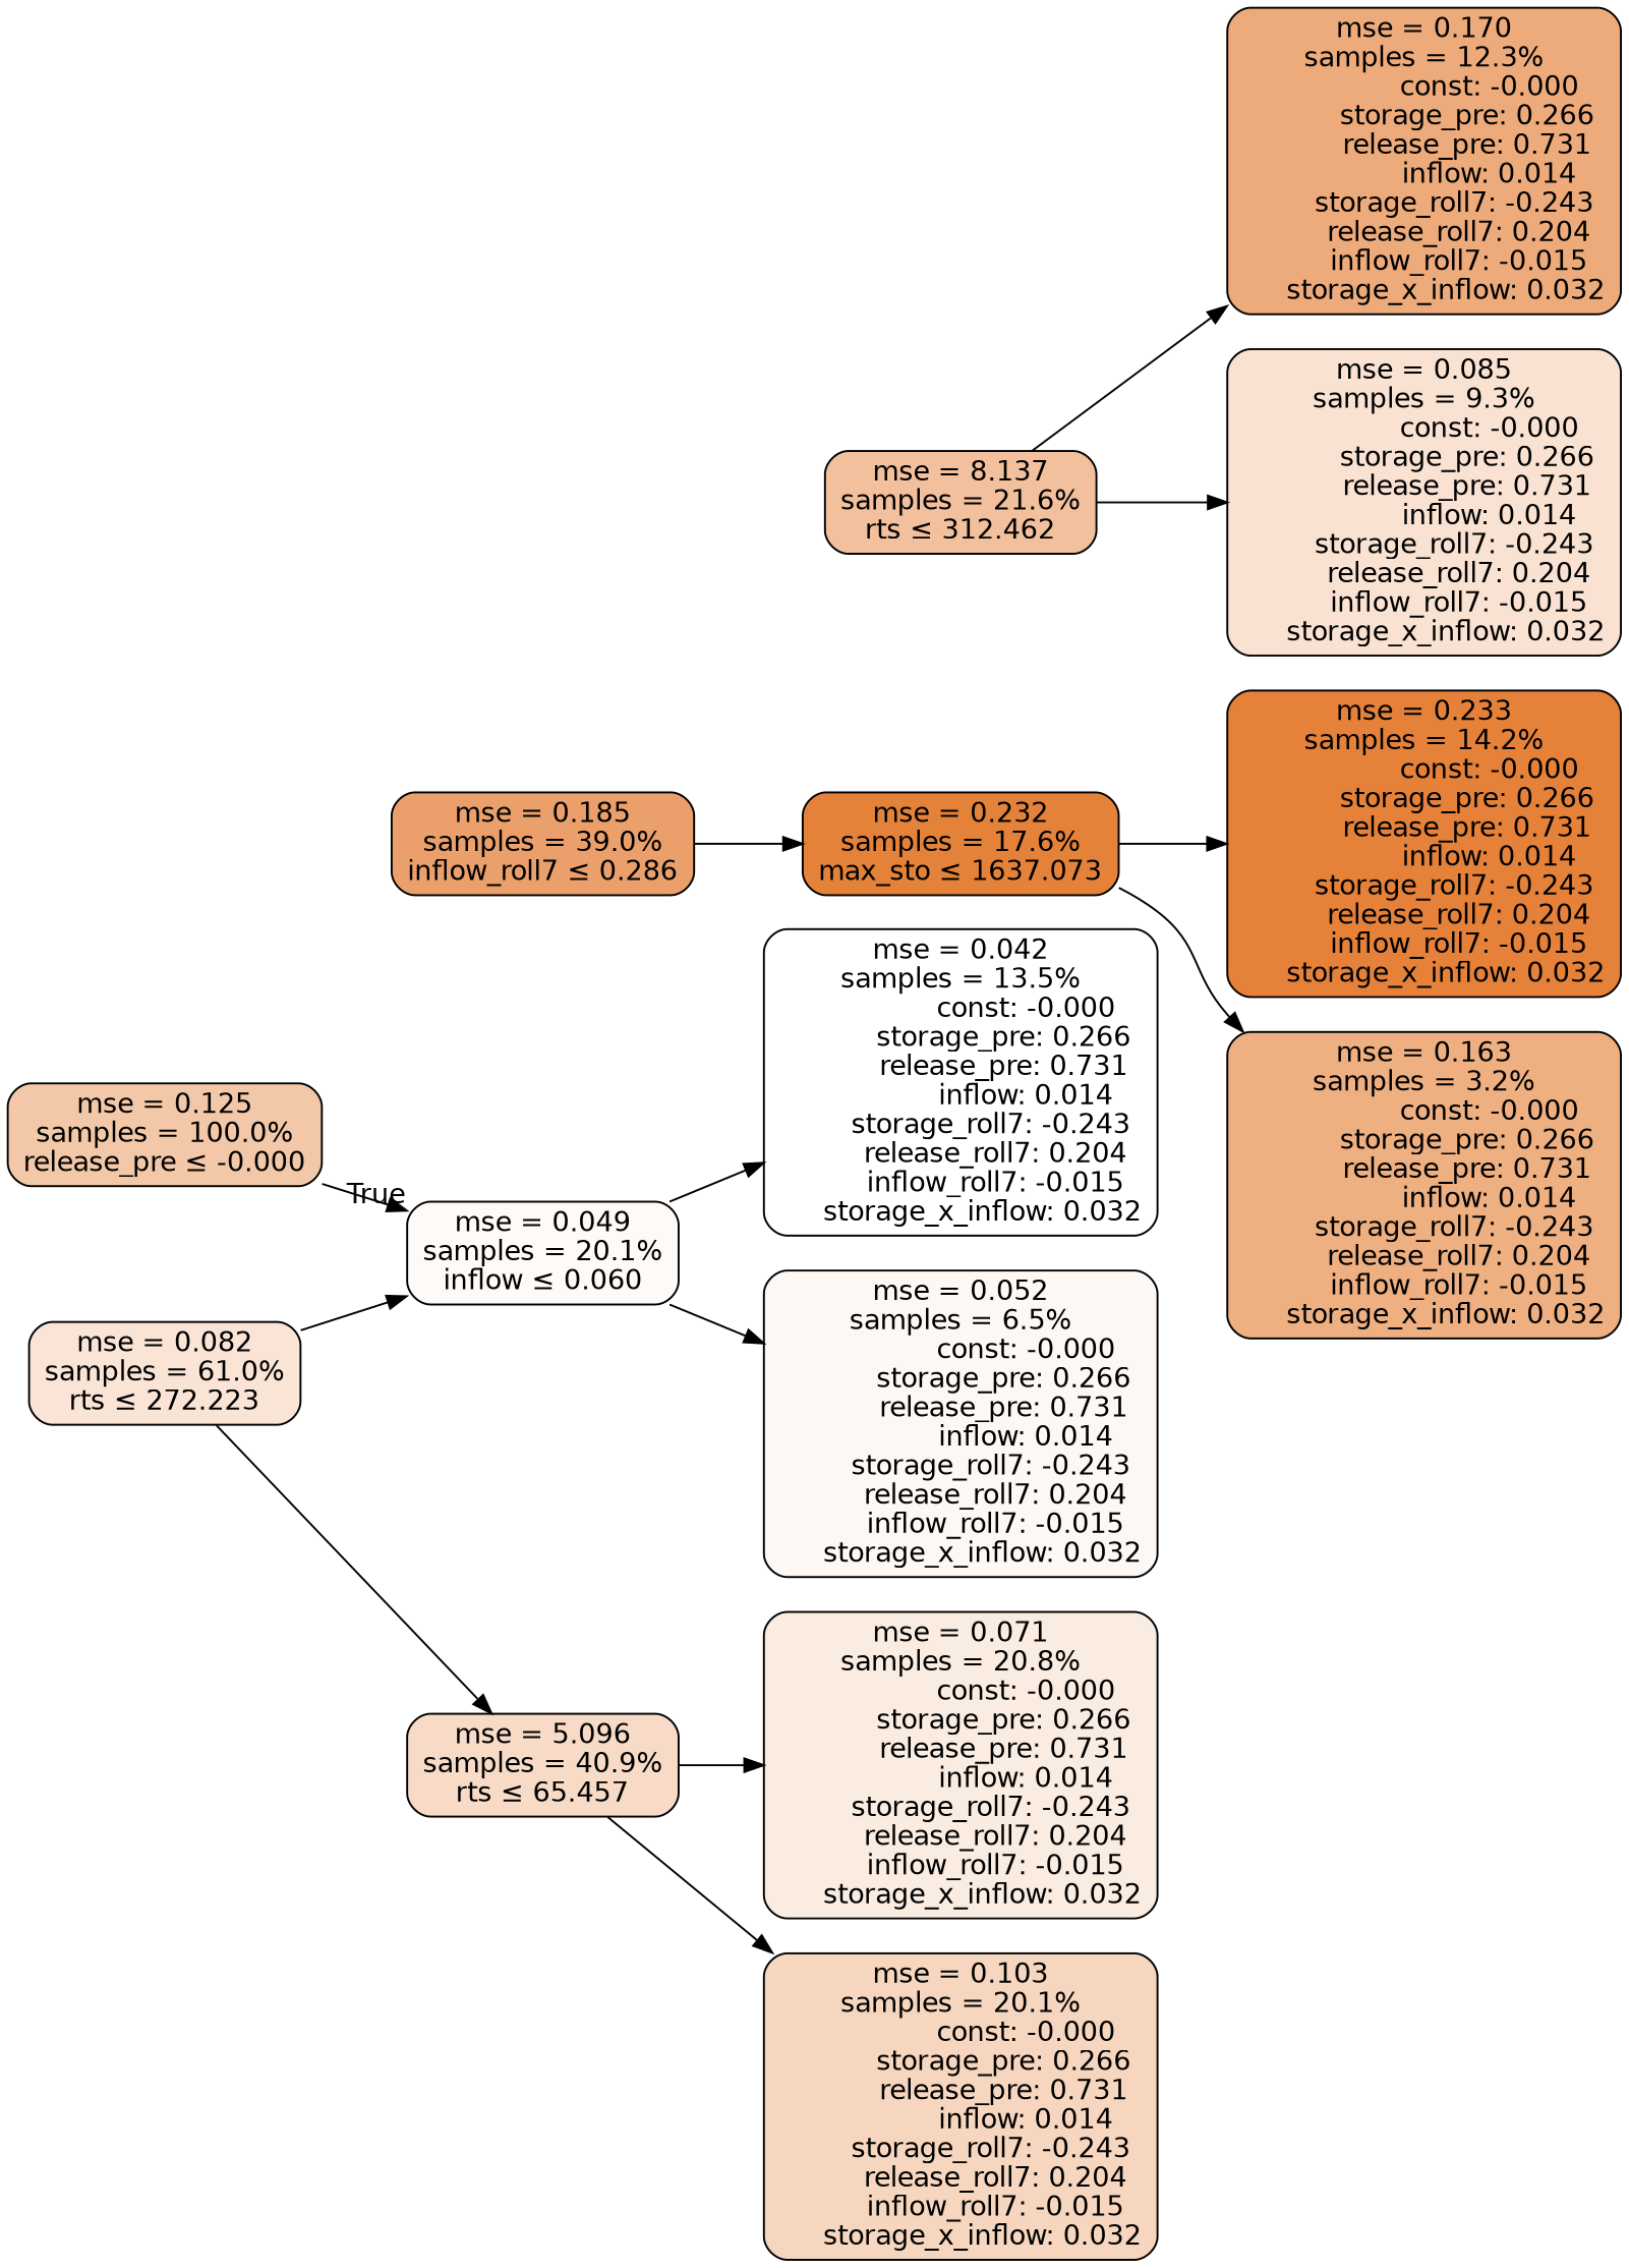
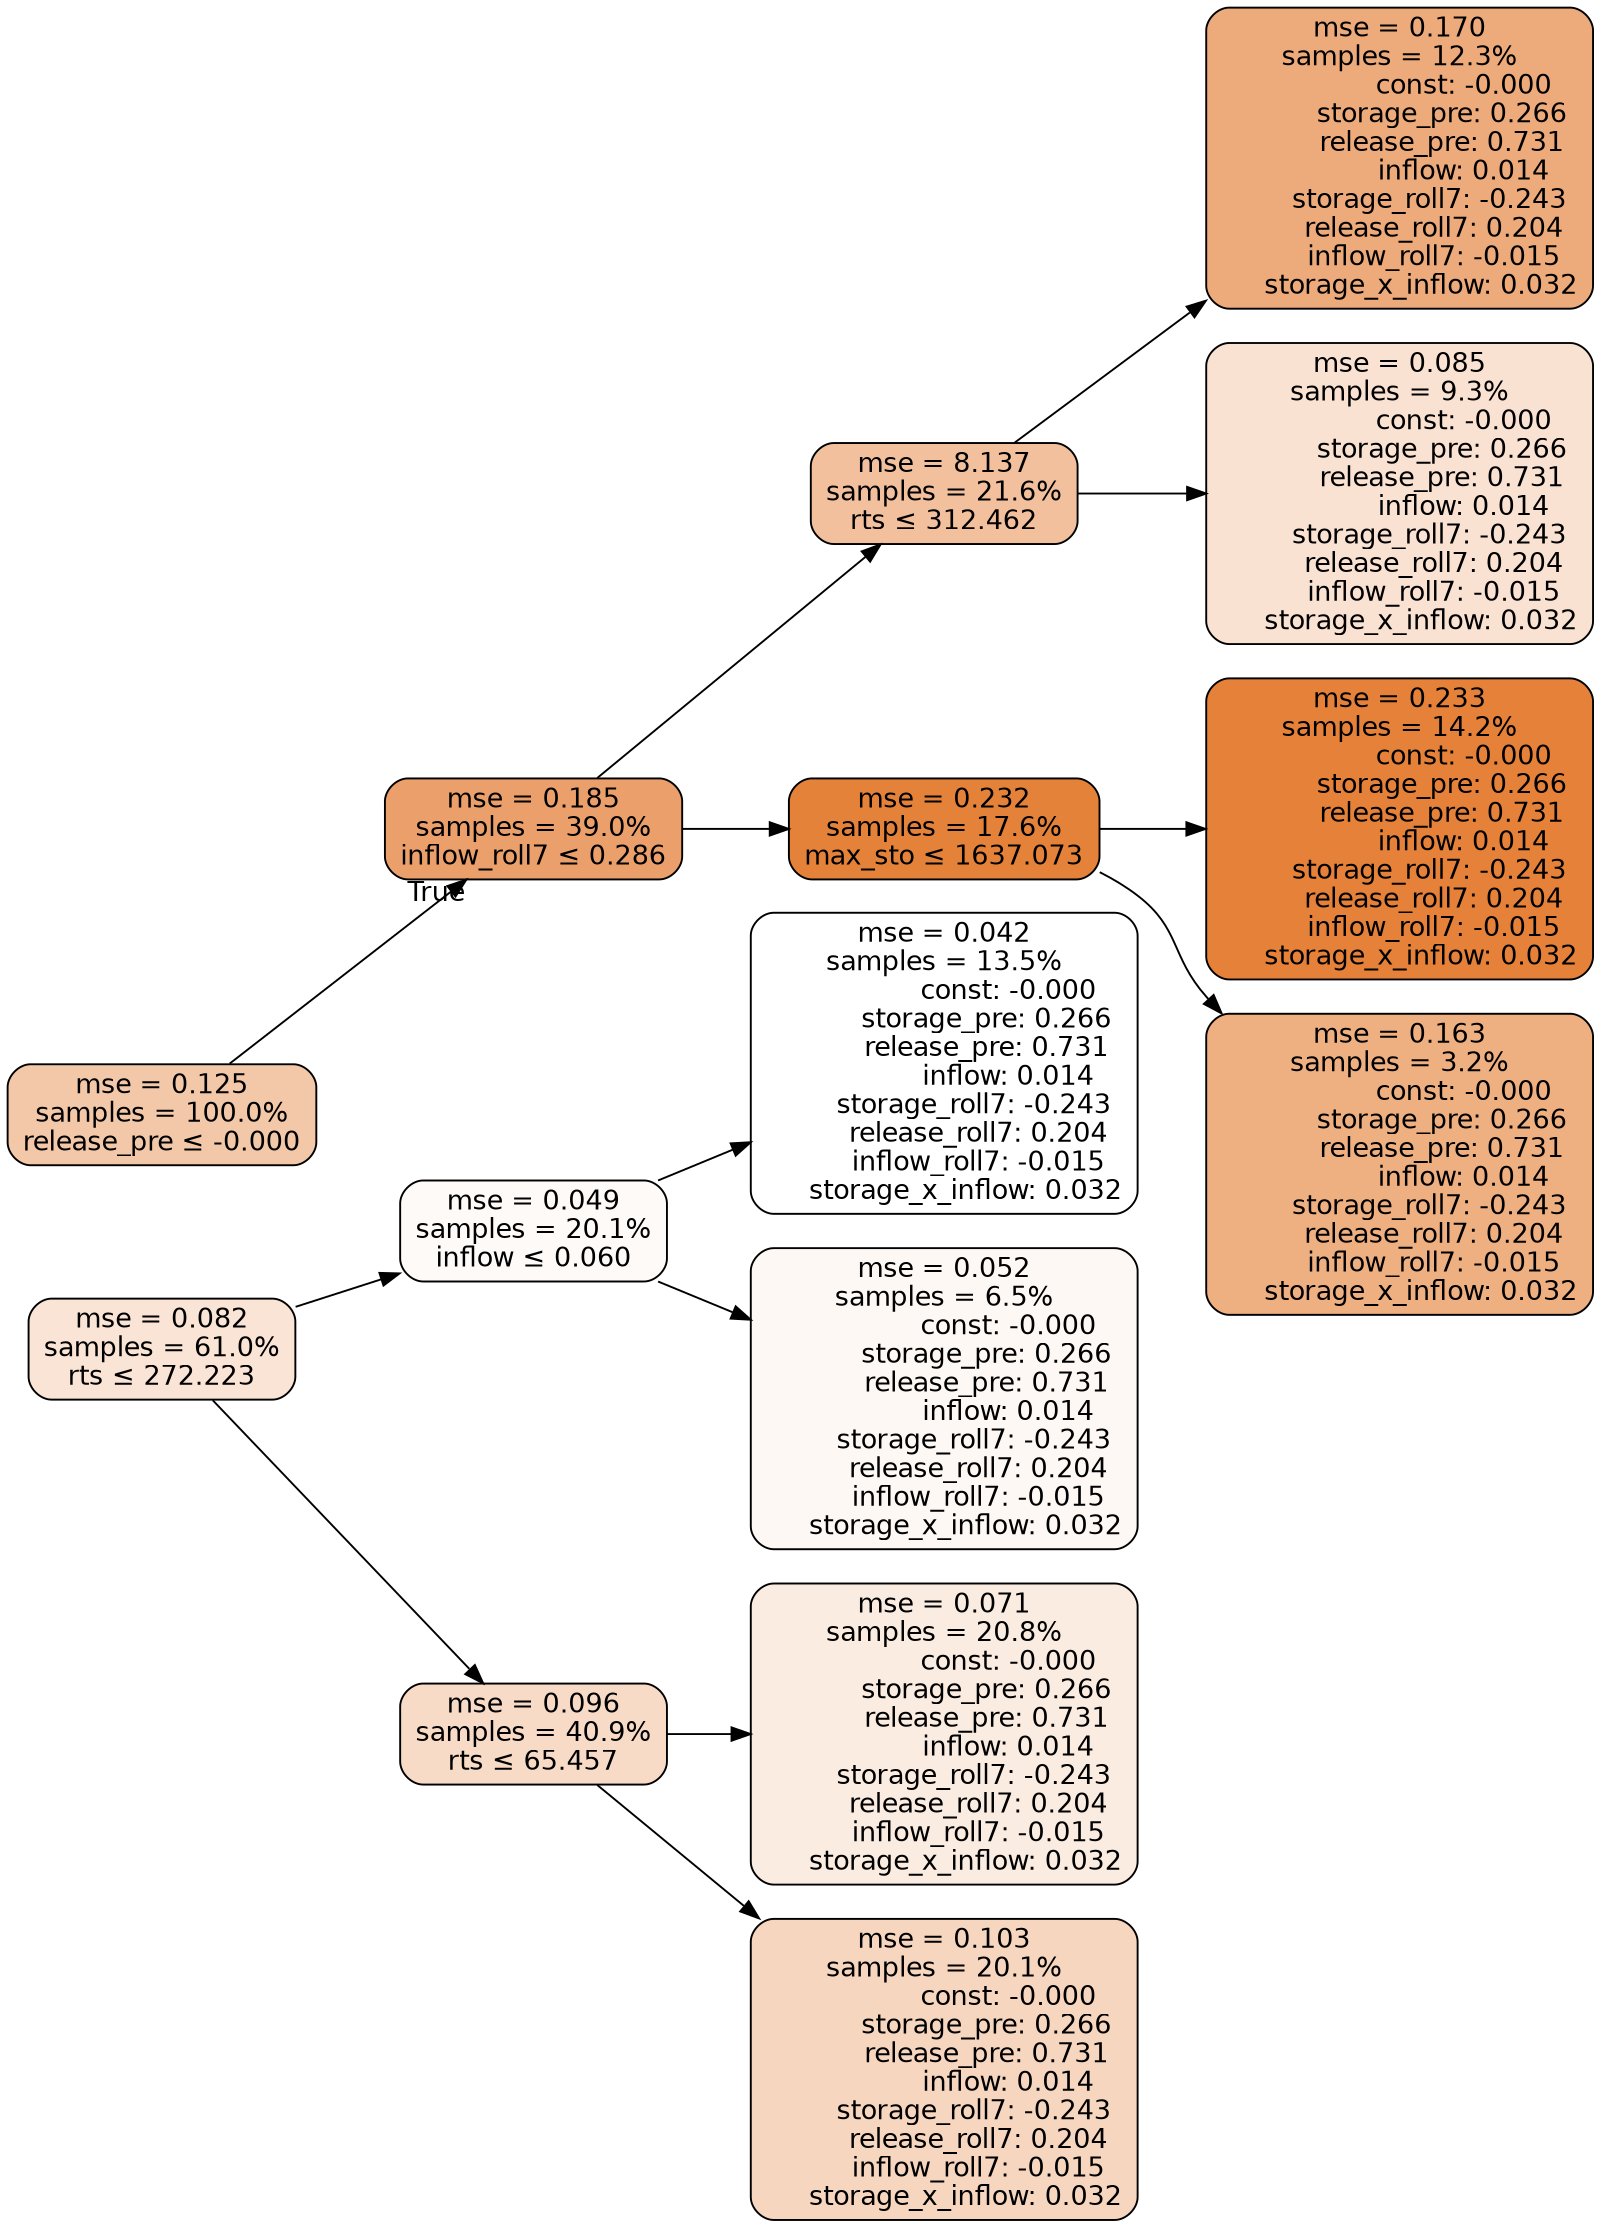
  digraph {
    fontname="DejaVu Sans"
    rankdir=LR
    node [color=black fontname="DejaVu Sans" shape=rectangle style="filled, rounded"]
    edge [fontname="DejaVu Sans"]
    n1 [fillcolor="#f3c8a8" label="mse = 0.125\nsamples = 100.0%\nrelease_pre &le; -0.000"]
    n2 [fillcolor="#eba06b" label="mse = 0.185\nsamples = 39.0%\ninflow_roll7 &le; 0.286"]
    n3 [fillcolor="#f9e4d6" label="mse = 0.082\nsamples = 61.0%\nrts &le; 272.223"]
-   n4 [fillcolor="#f7dbc7" label="mse = 5.096\nsamples = 40.9%\nrts &le; 65.457"]
+   n4 [fillcolor="#f7dbc7" label="mse = 0.096\nsamples = 40.9%\nrts &le; 65.457"]
    n5 [fillcolor="#fefaf7" label="mse = 0.049\nsamples = 20.1%\ninflow &le; 0.060"]
    n6 [fillcolor="#f2c09d" label="mse = 8.137\nsamples = 21.6%\nrts &le; 312.462"]
    n7 [fillcolor="#e5823a" label="mse = 0.232\nsamples = 17.6%\nmax_sto &le; 1637.073"]
    n8 [fillcolor="#fbece1" label="mse = 0.071\nsamples = 20.8%\n               const: -0.000\n          storage_pre: 0.266\n          release_pre: 0.731\n               inflow: 0.014\n       storage_roll7: -0.243\n        release_roll7: 0.204\n        inflow_roll7: -0.015\n     storage_x_inflow: 0.032"]
    n9 [fillcolor="#f6d6bf" label="mse = 0.103\nsamples = 20.1%\n               const: -0.000\n          storage_pre: 0.266\n          release_pre: 0.731\n               inflow: 0.014\n       storage_roll7: -0.243\n        release_roll7: 0.204\n        inflow_roll7: -0.015\n     storage_x_inflow: 0.032"]
    n10 [fillcolor="#ffffff" label="mse = 0.042\nsamples = 13.5%\n               const: -0.000\n          storage_pre: 0.266\n          release_pre: 0.731\n               inflow: 0.014\n       storage_roll7: -0.243\n        release_roll7: 0.204\n        inflow_roll7: -0.015\n     storage_x_inflow: 0.032"]
    n11 [fillcolor="#fdf8f4" label="mse = 0.052\nsamples = 6.5%\n               const: -0.000\n          storage_pre: 0.266\n          release_pre: 0.731\n               inflow: 0.014\n       storage_roll7: -0.243\n        release_roll7: 0.204\n        inflow_roll7: -0.015\n     storage_x_inflow: 0.032"]
    n12 [fillcolor="#edaa7a" label="mse = 0.170\nsamples = 12.3%\n               const: -0.000\n          storage_pre: 0.266\n          release_pre: 0.731\n               inflow: 0.014\n       storage_roll7: -0.243\n        release_roll7: 0.204\n        inflow_roll7: -0.015\n     storage_x_inflow: 0.032"]
    n13 [fillcolor="#f9e2d2" label="mse = 0.085\nsamples = 9.3%\n               const: -0.000\n          storage_pre: 0.266\n          release_pre: 0.731\n               inflow: 0.014\n       storage_roll7: -0.243\n        release_roll7: 0.204\n        inflow_roll7: -0.015\n     storage_x_inflow: 0.032"]
    n14 [fillcolor="#e58139" label="mse = 0.233\nsamples = 14.2%\n               const: -0.000\n          storage_pre: 0.266\n          release_pre: 0.731\n               inflow: 0.014\n       storage_roll7: -0.243\n        release_roll7: 0.204\n        inflow_roll7: -0.015\n     storage_x_inflow: 0.032"]
    n15 [fillcolor="#eeaf81" label="mse = 0.163\nsamples = 3.2%\n               const: -0.000\n          storage_pre: 0.266\n          release_pre: 0.731\n               inflow: 0.014\n       storage_roll7: -0.243\n        release_roll7: 0.204\n        inflow_roll7: -0.015\n     storage_x_inflow: 0.032"]
-   n1 -> n5 [headlabel=True labelangle=-45 labeldistance=2.5]
+   n1 -> n2 [headlabel=True labelangle=-45 labeldistance=2.5]
+   n2 -> n6
    n2 -> n7
    n3 -> n4
    n3 -> n5
    n4 -> n8
    n4 -> n9
    n5 -> n10
    n5 -> n11
    n6 -> n12
    n6 -> n13
    n7 -> n14
    n7 -> n15
  }
